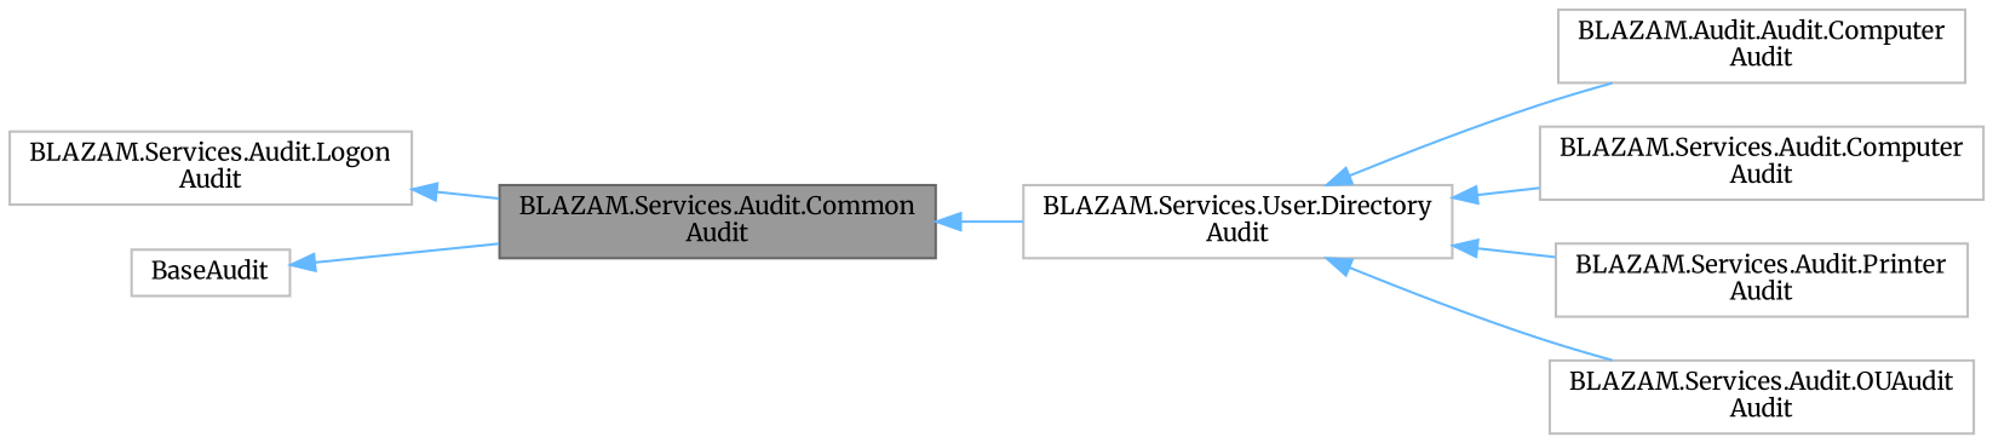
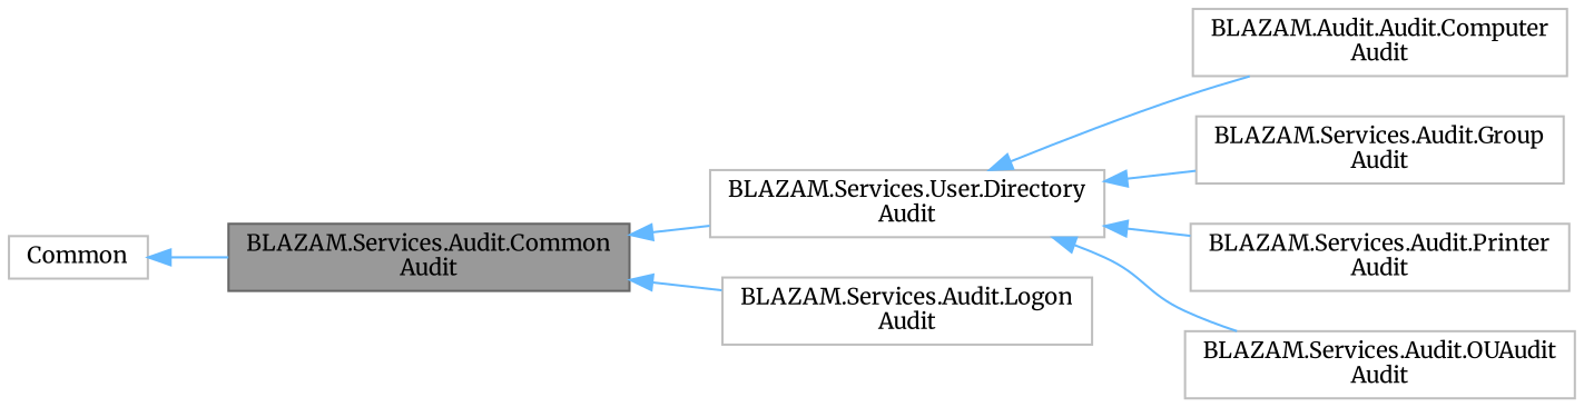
  digraph {
    fontname=Merriweather
    rankdir=LR
    node [color=grey75 fillcolor=white fontname=Merriweather fontsize=10 shape=box style=filled]
    edge [color=steelblue1 dir=back fontname=Merriweather fontsize=10 labelfontname=Helvetica labelfontsize=10 style=solid]
    n1 [color=gray40 fillcolor=grey60 fontcolor=black height=0.2 label="BLAZAM.Services.Audit.Common\lAudit" width=0.4]
    n2 [height=0.2 label="BLAZAM.Services.User.Directory\lAudit" width=0.4]
    n3 [height=0.2 label="BLAZAM.Services.Audit.Logon\lAudit" width=0.4]
    n4 [height=0.2 label="BLAZAM.Audit.Audit.Computer\lAudit" width=0.4]
-   n5 [height=0.2 label="BLAZAM.Services.Audit.Computer\lAudit" width=0.4]
+   n5 [height=0.2 label="BLAZAM.Services.Audit.Group\lAudit" width=0.4]
    n6 [height=0.2 label="BLAZAM.Services.Audit.Printer\lAudit" width=0.4]
    n7 [height=0.2 label="BLAZAM.Services.Audit.OUAudit\lAudit" width=0.4]
-   n8 [height=0.2 label=BaseAudit width=0.4]
+   n8 [height=0.2 label=Common width=0.4]
    n1 -> n2
-   n3 -> n1
+   n1 -> n3
    n2 -> n4
    n2 -> n5
    n2 -> n6
    n2 -> n7
    n8 -> n1
  }
